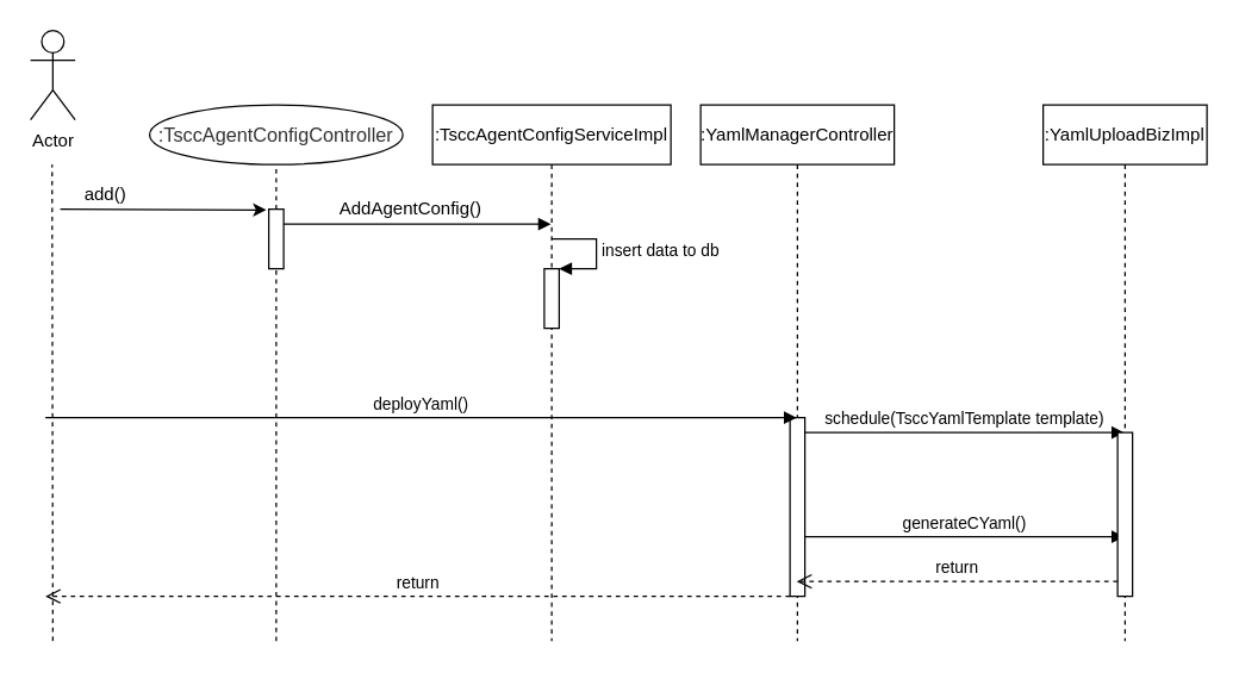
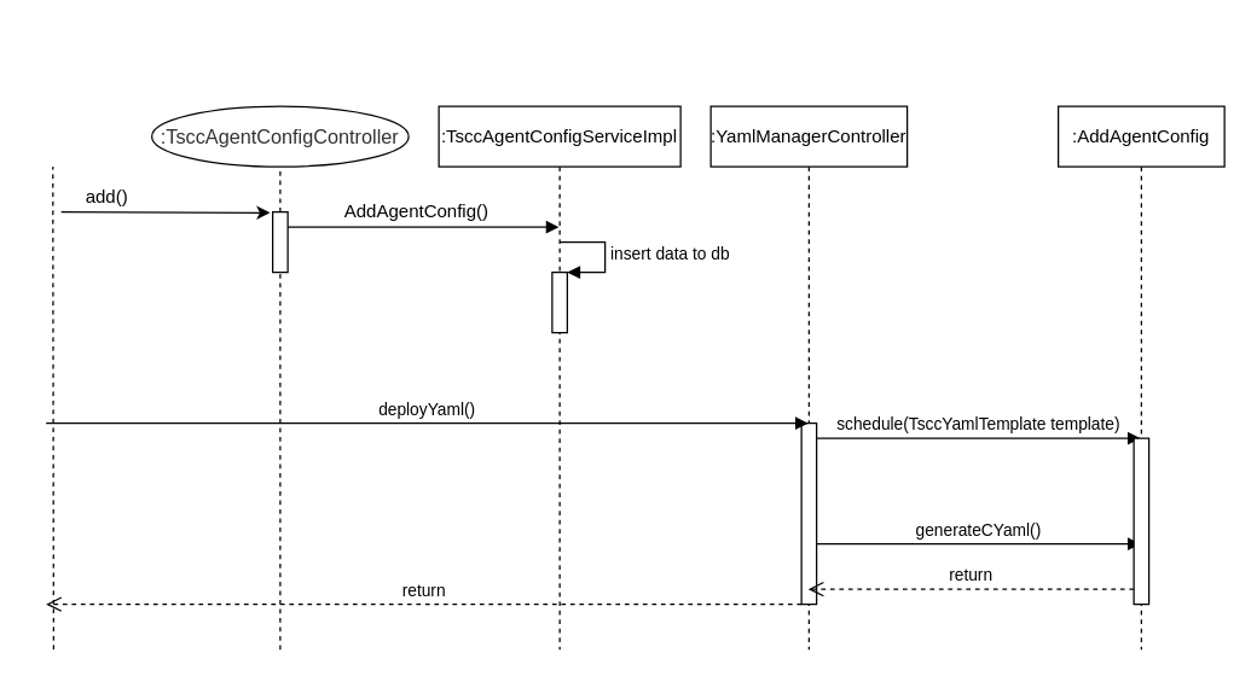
  <mxCell id="0" />
  <mxCell id="1" parent="0" />
- <mxCell id="2" value="Actor" style="shape=umlActor;verticalLabelPosition=bottom;verticalAlign=top;html=1;outlineConnect=0;" vertex="1" parent="1"><mxGeometry x="20" y="20" width="30" height="60" as="geometry" /></mxCell>
  <mxCell id="3" value="" style="endArrow=none;dashed=1;html=1;rounded=0;" edge="1" parent="1"><mxGeometry width="50" height="50" relative="1" as="geometry"><mxPoint x="35" y="430" as="sourcePoint" /><mxPoint x="34.5" y="110" as="targetPoint" /></mxGeometry></mxCell>
  <mxCell id="4" value="&lt;span style=&quot;color: rgb(50 , 50 , 50) ; font-size: 13px ; background-color: rgba(255 , 255 , 255 , 0.01)&quot;&gt;:TsccAgentConfigController&lt;/span&gt;" style="ellipse;whiteSpace=wrap;html=1;" vertex="1" parent="1"><mxGeometry x="100" y="70" width="170" height="40" as="geometry" /></mxCell>
  <mxCell id="5" value="" style="endArrow=none;dashed=1;html=1;rounded=0;startArrow=none;entryX=0.5;entryY=1;entryDx=0;entryDy=0;" edge="1" parent="1" source="7" target="4"><mxGeometry width="50" height="50" relative="1" as="geometry"><mxPoint x="185" y="651.6" as="sourcePoint" /><mxPoint x="184.5" y="110" as="targetPoint" /></mxGeometry></mxCell>
  <mxCell id="6" value="" style="endArrow=classic;html=1;rounded=0;entryX=-0.16;entryY=0.013;entryDx=0;entryDy=0;entryPerimeter=0;" edge="1" parent="1" target="7"><mxGeometry width="50" height="50" relative="1" as="geometry"><mxPoint x="40" y="140" as="sourcePoint" /><mxPoint x="190" y="140" as="targetPoint" /></mxGeometry></mxCell>
  <mxCell id="7" value="" style="html=1;points=[];perimeter=orthogonalPerimeter;" vertex="1" parent="1"><mxGeometry x="180" y="140" width="10" height="40" as="geometry" /></mxCell>
  <mxCell id="8" value="" style="endArrow=none;dashed=1;html=1;rounded=0;" edge="1" parent="1" target="7"><mxGeometry width="50" height="50" relative="1" as="geometry"><mxPoint x="185" y="430" as="sourcePoint" /><mxPoint x="184.5" y="110" as="targetPoint" /></mxGeometry></mxCell>
  <mxCell id="9" value="add()" style="text;html=1;align=center;verticalAlign=middle;resizable=0;points=[];autosize=1;strokeColor=none;fillColor=none;" vertex="1" parent="1"><mxGeometry x="50" y="120" width="40" height="20" as="geometry" /></mxCell>
  <mxCell id="10" value=":TsccAgentConfigServiceImpl" style="shape=umlLifeline;perimeter=lifelinePerimeter;whiteSpace=wrap;html=1;container=1;collapsible=0;recursiveResize=0;outlineConnect=0;" vertex="1" parent="1"><mxGeometry x="290" y="70" width="160" height="360" as="geometry" /></mxCell>
  <mxCell id="11" value="" style="html=1;points=[];perimeter=orthogonalPerimeter;" vertex="1" parent="10"><mxGeometry x="75" y="110" width="10" height="40" as="geometry" /></mxCell>
  <mxCell id="12" value="insert data to db" style="edgeStyle=orthogonalEdgeStyle;html=1;align=left;spacingLeft=2;endArrow=block;rounded=0;entryX=1;entryY=0;" edge="1" target="11" parent="10"><mxGeometry relative="1" as="geometry"><mxPoint x="80" y="90" as="sourcePoint" /><Array as="points"><mxPoint x="110" y="90" /></Array></mxGeometry></mxCell>
  <mxCell id="13" value="" style="html=1;verticalAlign=bottom;endArrow=block;rounded=0;" edge="1" parent="1" target="10"><mxGeometry width="80" relative="1" as="geometry"><mxPoint x="190" y="150" as="sourcePoint" /><mxPoint x="420" y="150" as="targetPoint" /></mxGeometry></mxCell>
  <mxCell id="14" value="AddAgentConfig()" style="text;html=1;align=center;verticalAlign=middle;resizable=0;points=[];autosize=1;strokeColor=none;fillColor=none;" vertex="1" parent="1"><mxGeometry x="220" y="130" width="110" height="20" as="geometry" /></mxCell>
  <mxCell id="15" value=":YamlManagerController" style="shape=umlLifeline;perimeter=lifelinePerimeter;whiteSpace=wrap;html=1;container=1;collapsible=0;recursiveResize=0;outlineConnect=0;" vertex="1" parent="1"><mxGeometry x="470" y="70" width="130" height="360" as="geometry" /></mxCell>
  <mxCell id="16" value="" style="html=1;points=[];perimeter=orthogonalPerimeter;" vertex="1" parent="15"><mxGeometry x="60" y="210" width="10" height="120" as="geometry" /></mxCell>
  <mxCell id="17" value="schedule(TsccYamlTemplate template)" style="html=1;verticalAlign=bottom;endArrow=block;rounded=0;" edge="1" parent="15" target="20"><mxGeometry width="80" relative="1" as="geometry"><mxPoint x="70" y="220" as="sourcePoint" /><mxPoint x="150" y="220" as="targetPoint" /></mxGeometry></mxCell>
  <mxCell id="18" value="generateCYaml()" style="html=1;verticalAlign=bottom;endArrow=block;rounded=0;" edge="1" parent="15" target="20"><mxGeometry width="80" relative="1" as="geometry"><mxPoint x="70" y="290" as="sourcePoint" /><mxPoint x="150" y="290" as="targetPoint" /></mxGeometry></mxCell>
  <mxCell id="19" value="deployYaml()" style="html=1;verticalAlign=bottom;endArrow=block;rounded=0;" edge="1" parent="1" target="15"><mxGeometry width="80" relative="1" as="geometry"><mxPoint x="30" y="280" as="sourcePoint" /><mxPoint x="110" y="280" as="targetPoint" /></mxGeometry></mxCell>
- <mxCell id="20" value=":YamlUploadBizImpl" style="shape=umlLifeline;perimeter=lifelinePerimeter;whiteSpace=wrap;html=1;container=1;collapsible=0;recursiveResize=0;outlineConnect=0;" vertex="1" parent="1"><mxGeometry x="700" y="70" width="110" height="360" as="geometry" /></mxCell>
+ <mxCell id="20" value=":AddAgentConfig" style="shape=umlLifeline;perimeter=lifelinePerimeter;whiteSpace=wrap;html=1;container=1;collapsible=0;recursiveResize=0;outlineConnect=0;" vertex="1" parent="1"><mxGeometry x="700" y="70" width="110" height="360" as="geometry" /></mxCell>
  <mxCell id="21" value="" style="html=1;points=[];perimeter=orthogonalPerimeter;" vertex="1" parent="20"><mxGeometry x="50" y="220" width="10" height="110" as="geometry" /></mxCell>
  <mxCell id="22" value="return" style="html=1;verticalAlign=bottom;endArrow=open;dashed=1;endSize=8;rounded=0;" edge="1" parent="1" target="15"><mxGeometry relative="1" as="geometry"><mxPoint x="750" y="390" as="sourcePoint" /><mxPoint x="670" y="390" as="targetPoint" /></mxGeometry></mxCell>
  <mxCell id="23" value="return" style="html=1;verticalAlign=bottom;endArrow=open;dashed=1;endSize=8;rounded=0;" edge="1" parent="1"><mxGeometry relative="1" as="geometry"><mxPoint x="530" y="400" as="sourcePoint" /><mxPoint x="30" y="400" as="targetPoint" /></mxGeometry></mxCell>
